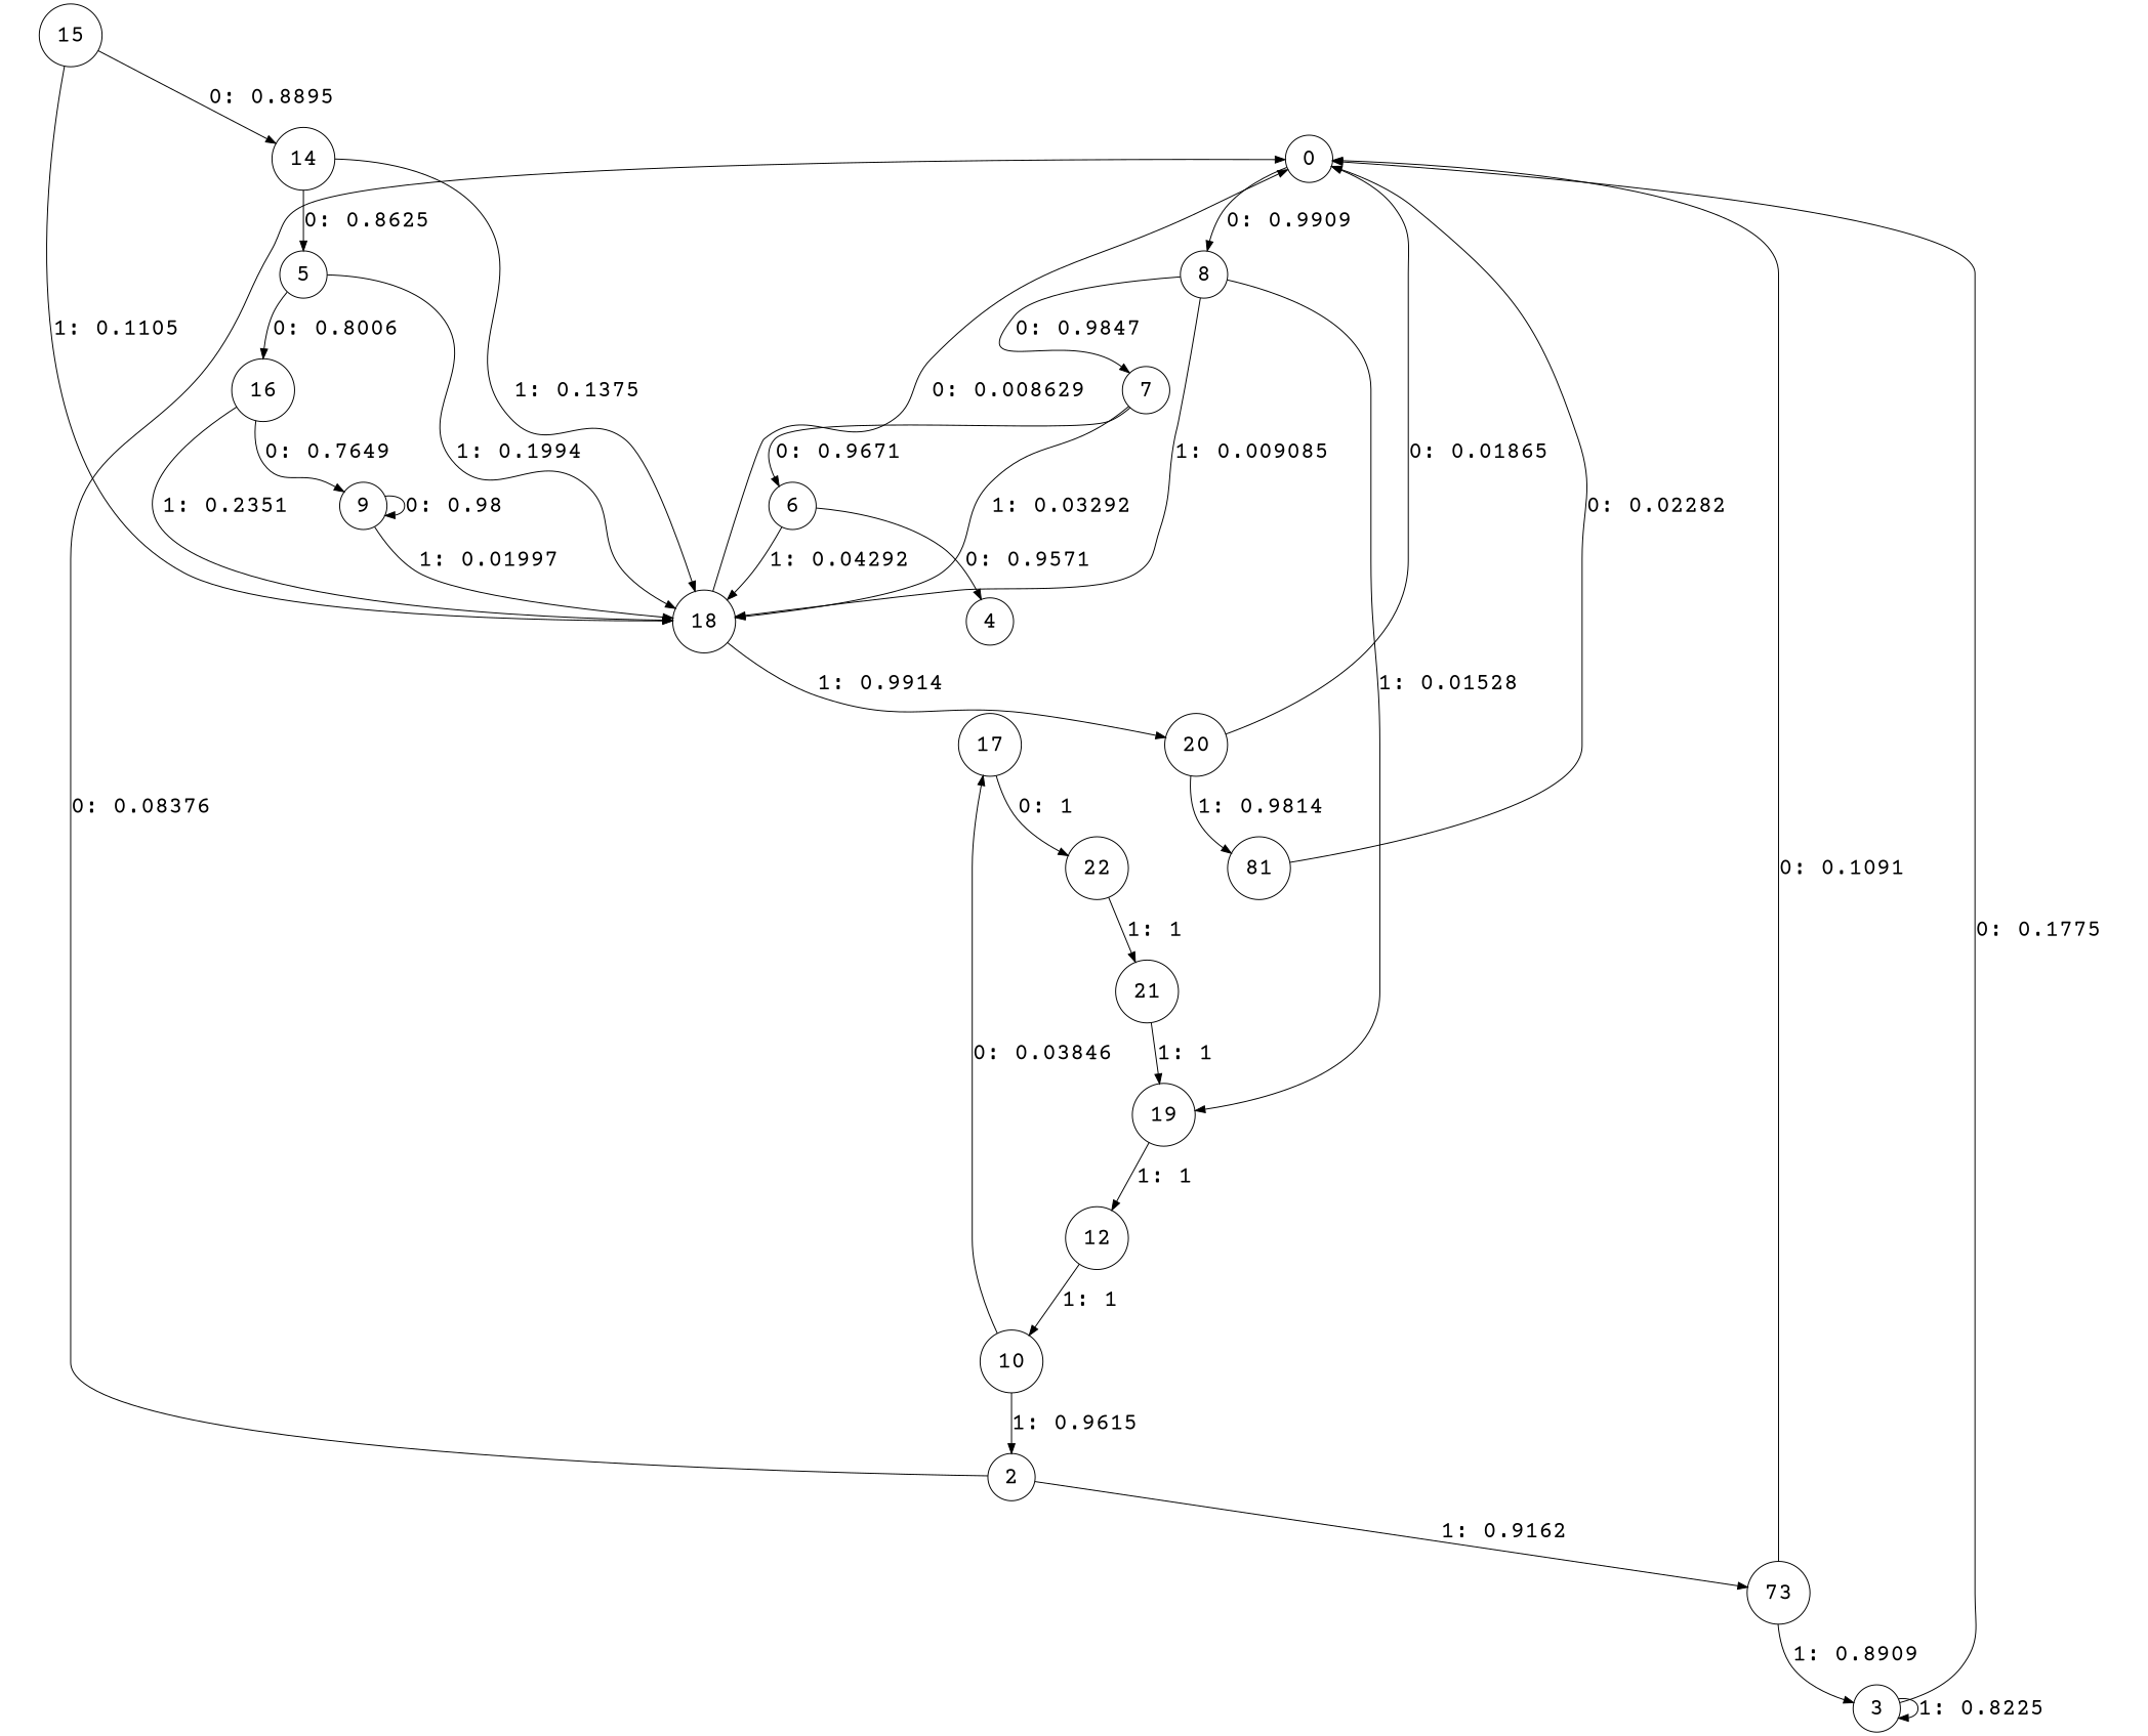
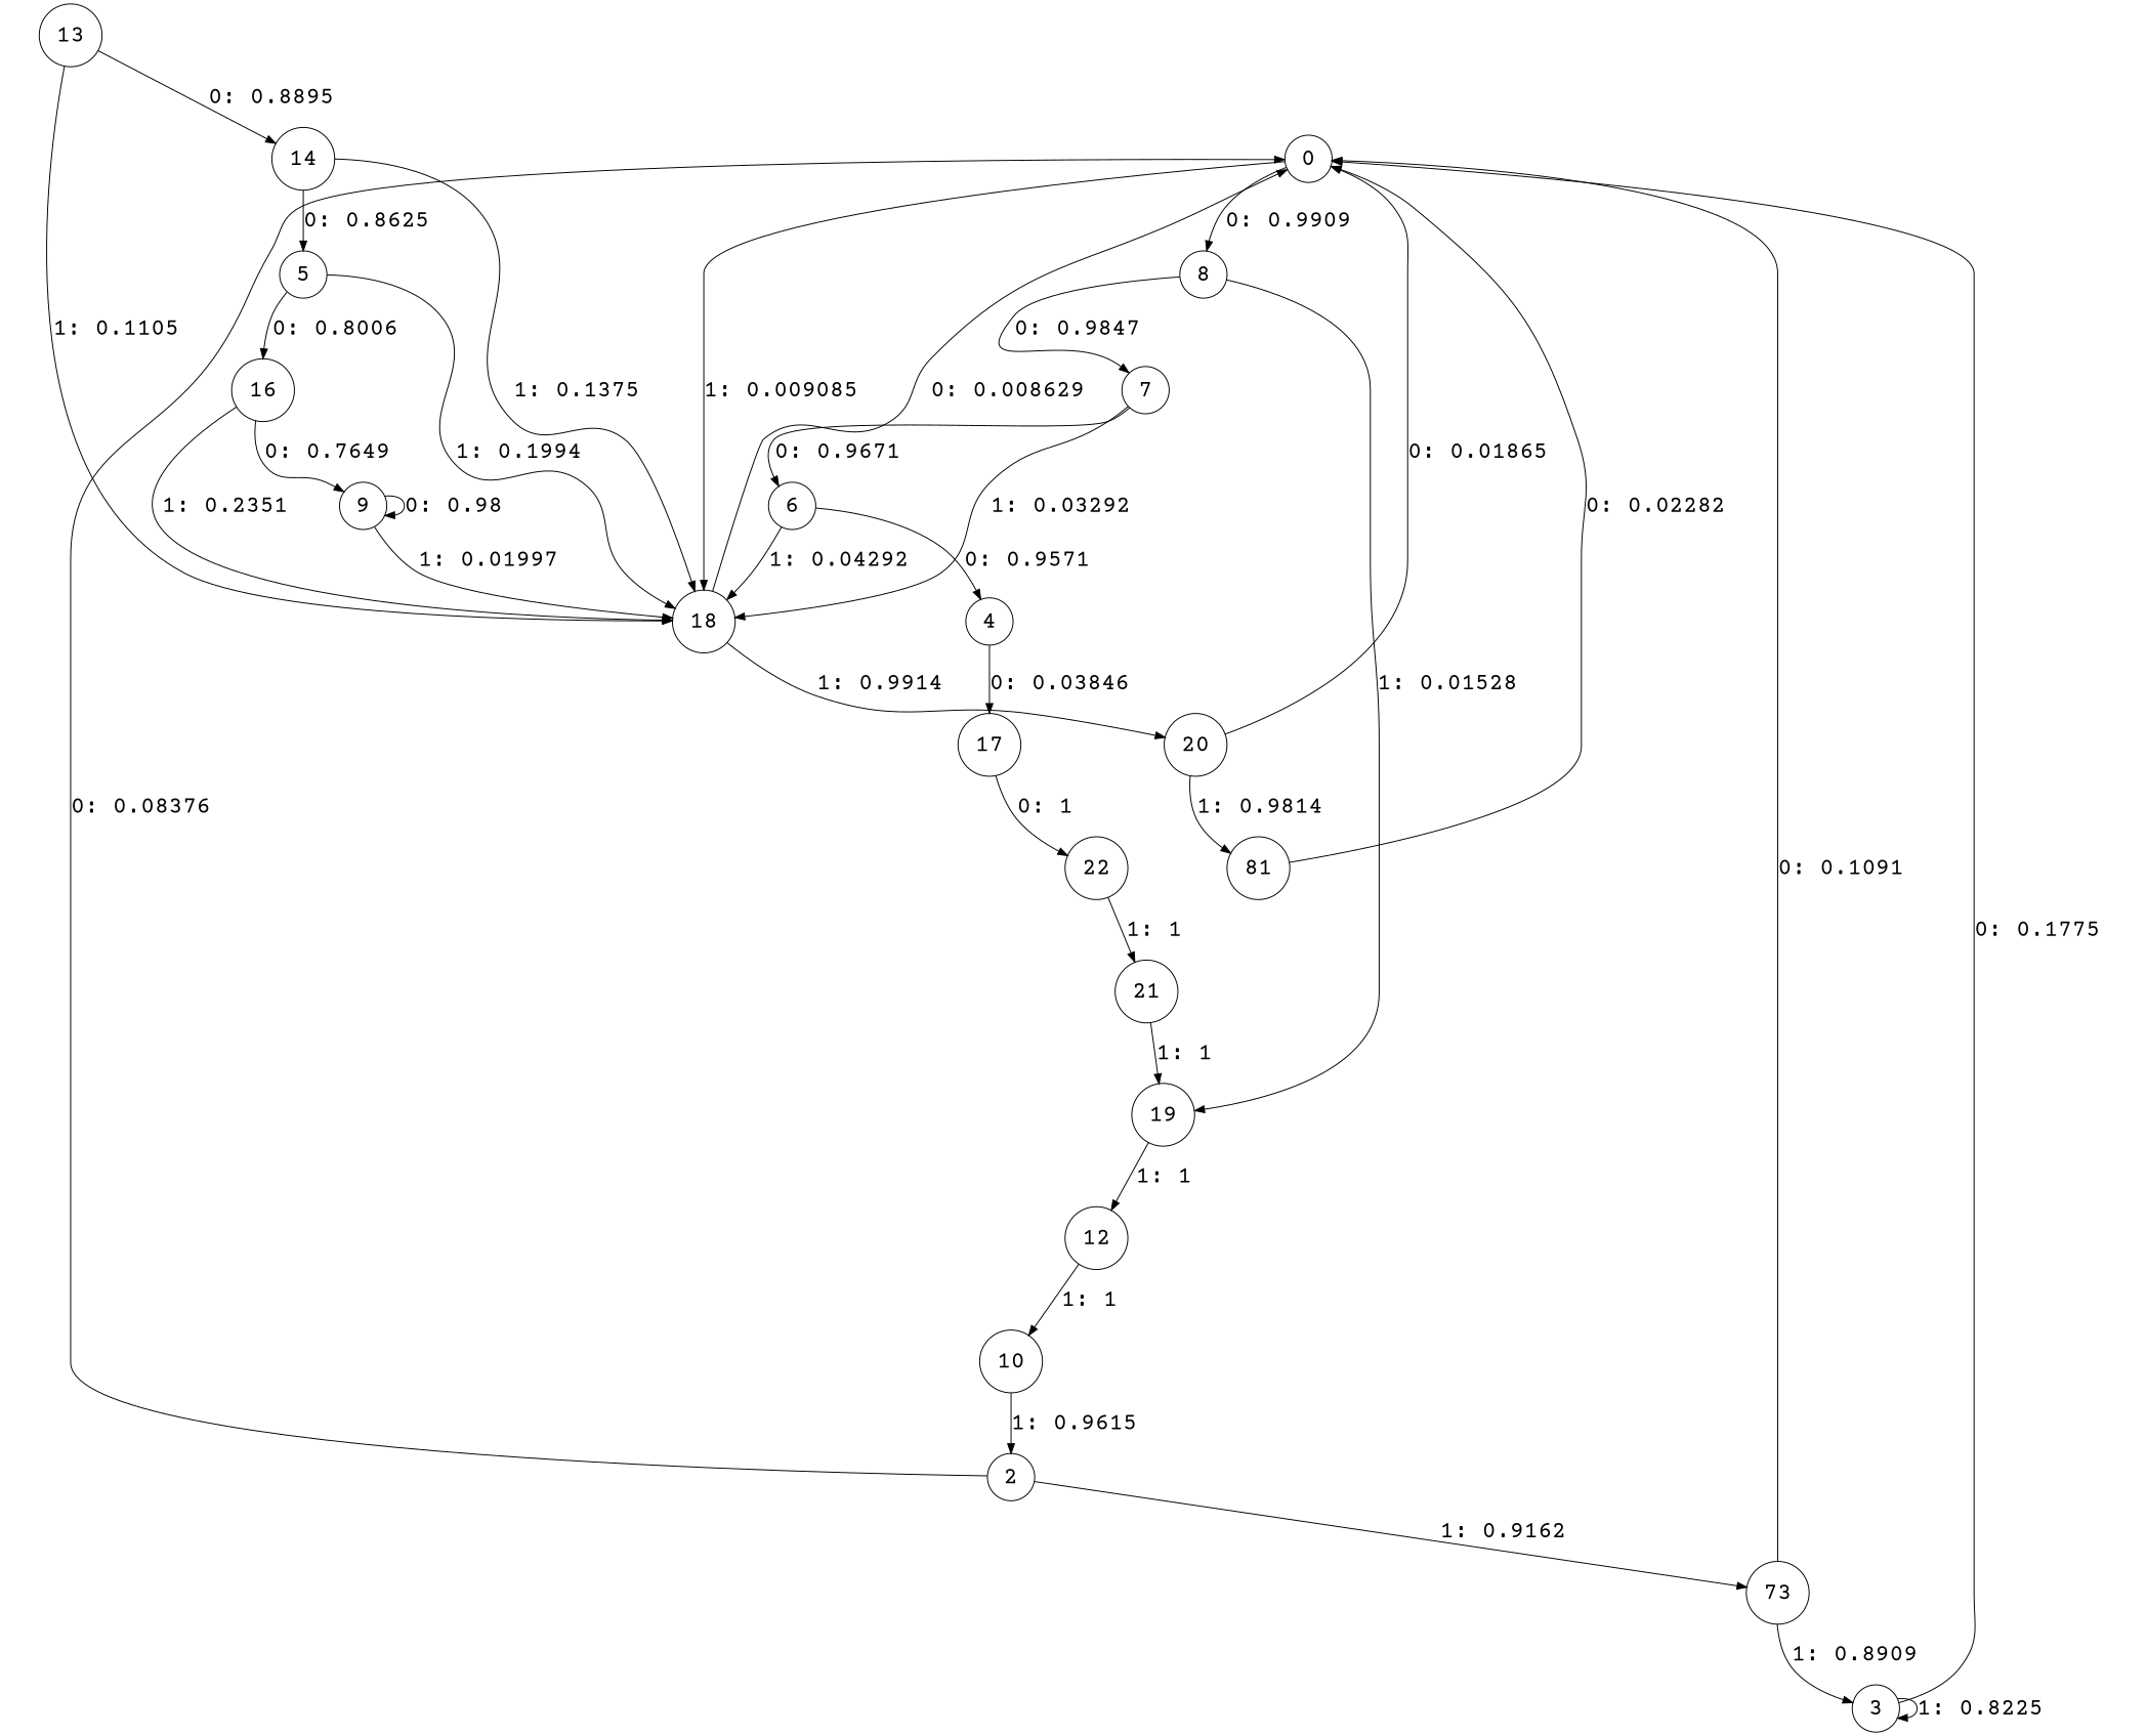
  digraph {
    fontname="Courier Prime"
    node [fontname="Courier Prime" fontsize=24 shape=circle]
    edge [fontname="Courier Prime" fontsize=24]
    0
    8
    18
    7
    19
    20
    6
    21
    n9 [label=81]
    2
    n11 [label=73]
    3
-   15
+   15 [label=13]
    14
    5
    16
    9
    4
    12
    10
    17
    22
    0 -> 8 [label="0: 0.9909   "]
-   8 -> 18 [label="1: 0.009085  "]
+   0 -> 18 [label="1: 0.009085  "]
    8 -> 7 [label="0: 0.9847   "]
    8 -> 19 [label="1: 0.01528  "]
    18 -> 0 [label="0: 0.008629  "]
    18 -> 20 [label="1: 0.9914   "]
    7 -> 18 [label="1: 0.03292  "]
    7 -> 6 [label="0: 0.9671   "]
    19 -> 12 [label="1: 1        "]
    20 -> 0 [label="0: 0.01865  "]
    20 -> n9 [label="1: 0.9814   "]
    6 -> 18 [label="1: 0.04292  "]
    6 -> 4 [label="0: 0.9571   "]
    21 -> 19 [label="1: 1        "]
    n9 -> 0 [label="0: 0.02282  "]
    2 -> 0 [label="0: 0.08376  "]
    2 -> n11 [label="1: 0.9162   "]
    n11 -> 0 [label="0: 0.1091   "]
    n11 -> 3 [label="1: 0.8909   "]
    3 -> 0 [label="0: 0.1775   "]
    3 -> 3 [label="1: 0.8225   "]
    15 -> 18 [label="1: 0.1105   "]
    15 -> 14 [label="0: 0.8895   "]
    14 -> 18 [label="1: 0.1375   "]
    14 -> 5 [label="0: 0.8625   "]
    5 -> 18 [label="1: 0.1994   "]
    5 -> 16 [label="0: 0.8006   "]
    16 -> 18 [label="1: 0.2351   "]
    16 -> 9 [label="0: 0.7649   "]
    9 -> 18 [label="1: 0.01997  "]
    9 -> 9 [label="0: 0.98     "]
    12 -> 10 [label="1: 1        "]
    10 -> 2 [label="1: 0.9615   "]
-   10 -> 17 [label="0: 0.03846  "]
+   4 -> 17 [label="0: 0.03846  "]
    17 -> 22 [label="0: 1        "]
    22 -> 21 [label="1: 1        "]
  }
